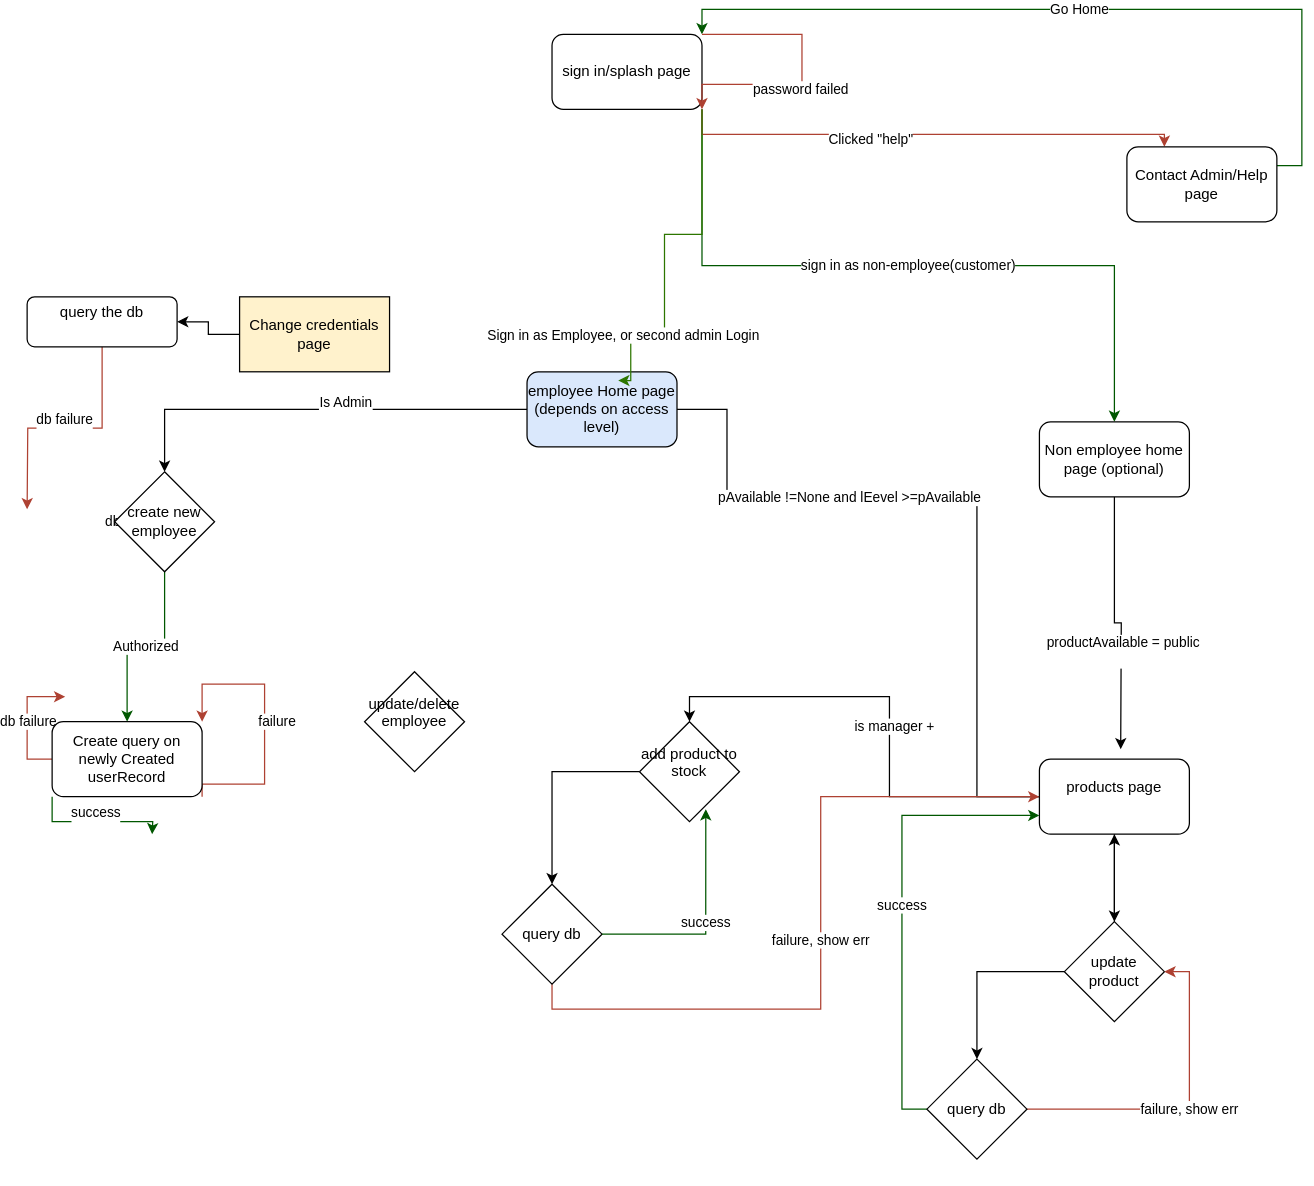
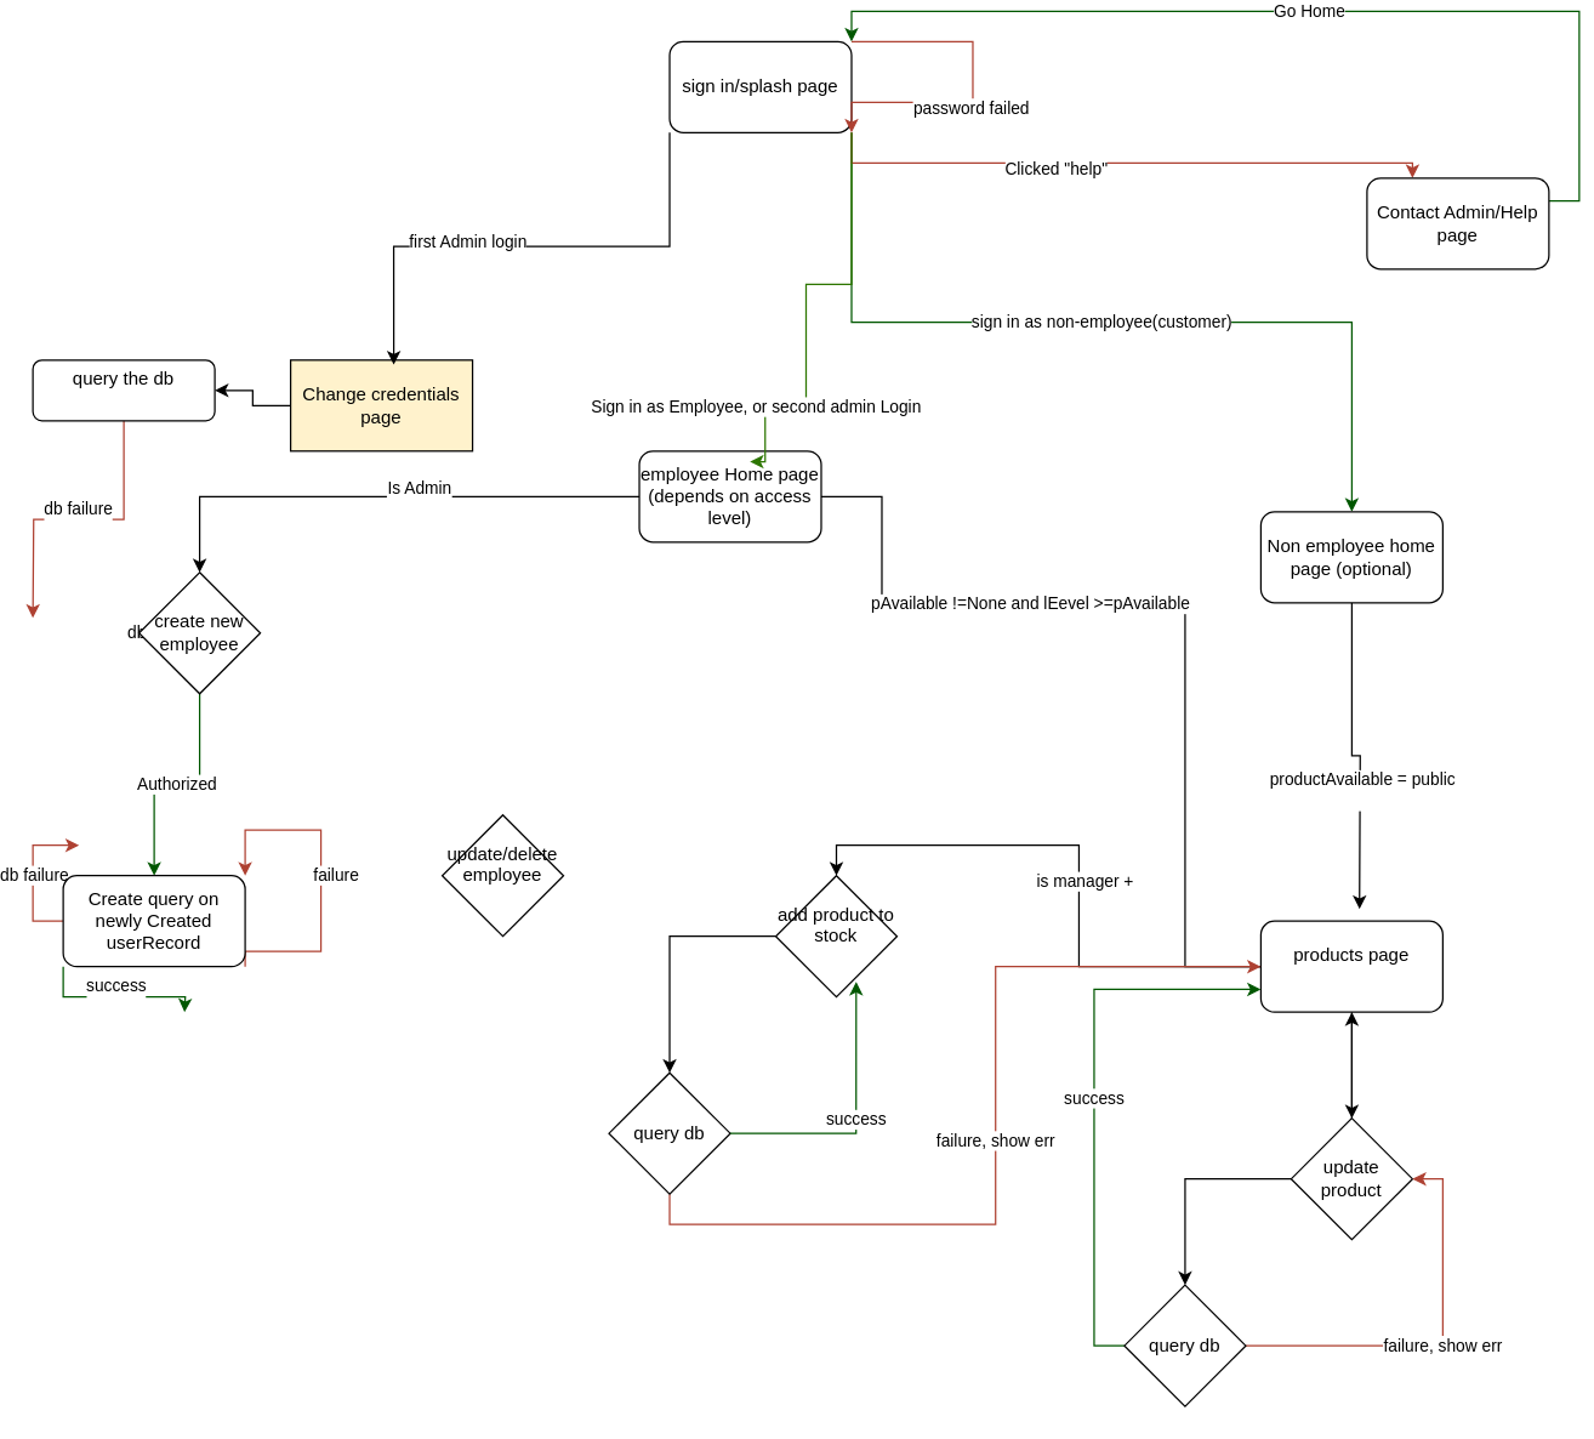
  <mxCell id="0" />
  <mxCell id="1" parent="0" />
  <mxCell id="2" value="sign in as non-employee(customer)" style="edgeStyle=orthogonalEdgeStyle;rounded=0;orthogonalLoop=1;jettySize=auto;html=1;exitX=1;exitY=1;exitDx=0;exitDy=0;entryX=0.5;entryY=0;entryDx=0;entryDy=0;fillColor=#008a00;strokeColor=#005700;" edge="1" parent="1" source="5" target="21"><mxGeometry relative="1" as="geometry" /></mxCell>
  <mxCell id="3" style="edgeStyle=orthogonalEdgeStyle;rounded=0;orthogonalLoop=1;jettySize=auto;html=1;exitX=1;exitY=1;exitDx=0;exitDy=0;fillColor=#fad9d5;strokeColor=#ae4132;" edge="1" parent="1" source="5" target="18"><mxGeometry relative="1" as="geometry"><Array as="points"><mxPoint x="560" y="100" /><mxPoint x="930" y="100" /></Array></mxGeometry></mxCell>
  <mxCell id="4" value="Clicked &quot;help&quot;" style="edgeLabel;html=1;align=center;verticalAlign=middle;resizable=0;points=[];" vertex="1" connectable="0" parent="3"><mxGeometry x="-0.229" y="-3" relative="1" as="geometry"><mxPoint as="offset" /></mxGeometry></mxCell>
  <mxCell id="5" value="sign in/splash page " style="rounded=1;whiteSpace=wrap;html=1;" vertex="1" parent="1"><mxGeometry x="440" y="20" width="120" height="60" as="geometry" /></mxCell>
  <mxCell id="6" style="edgeStyle=orthogonalEdgeStyle;rounded=0;orthogonalLoop=1;jettySize=auto;html=1;exitX=0;exitY=0.5;exitDx=0;exitDy=0;" edge="1" parent="1" source="10" target="24"><mxGeometry relative="1" as="geometry"><mxPoint x="290" y="370" as="targetPoint" /></mxGeometry></mxCell>
  <mxCell id="7" value="&lt;div&gt;Is Admin&lt;/div&gt;&lt;div&gt;&lt;br&gt;&lt;/div&gt;" style="edgeLabel;html=1;align=center;verticalAlign=middle;resizable=0;points=[];" vertex="1" connectable="0" parent="6"><mxGeometry x="-0.143" y="1" relative="1" as="geometry"><mxPoint as="offset" /></mxGeometry></mxCell>
  <mxCell id="8" style="edgeStyle=orthogonalEdgeStyle;rounded=0;orthogonalLoop=1;jettySize=auto;html=1;entryX=0.5;entryY=0;entryDx=0;entryDy=0;" edge="1" parent="1" source="40" target="35"><mxGeometry relative="1" as="geometry"><mxPoint x="694" y="520" as="targetPoint" /></mxGeometry></mxCell>
  <mxCell id="9" value="is manager +" style="edgeLabel;html=1;align=center;verticalAlign=middle;resizable=0;points=[];" vertex="1" connectable="0" parent="8"><mxGeometry x="-0.067" y="-3" relative="1" as="geometry"><mxPoint as="offset" /></mxGeometry></mxCell>
- <mxCell id="10" value="employee Home page (depends on access level)" style="rounded=1;whiteSpace=wrap;html=1;fillColor=#dae8fc;" vertex="1" parent="1"><mxGeometry x="420" y="290" width="120" height="60" as="geometry" /></mxCell>
+ <mxCell id="10" value="employee Home page (depends on access level)" style="rounded=1;whiteSpace=wrap;html=1;" vertex="1" parent="1"><mxGeometry x="420" y="290" width="120" height="60" as="geometry" /></mxCell>
  <mxCell id="11" style="edgeStyle=orthogonalEdgeStyle;rounded=0;orthogonalLoop=1;jettySize=auto;html=1;exitX=1;exitY=1;exitDx=0;exitDy=0;entryX=0.608;entryY=0.117;entryDx=0;entryDy=0;entryPerimeter=0;fillColor=#60a917;strokeColor=#2D7600;" edge="1" parent="1" source="5" target="10"><mxGeometry relative="1" as="geometry"><Array as="points"><mxPoint x="530" y="180" /><mxPoint x="530" y="260" /><mxPoint x="503" y="260" /></Array></mxGeometry></mxCell>
  <mxCell id="12" value="Sign in as Employee, or second admin Login" style="edgeLabel;html=1;align=center;verticalAlign=middle;resizable=0;points=[];" vertex="1" connectable="0" parent="11"><mxGeometry x="-0.297" y="2" relative="1" as="geometry"><mxPoint x="-64" y="78" as="offset" /></mxGeometry></mxCell>
  <mxCell id="13" style="edgeStyle=orthogonalEdgeStyle;rounded=0;orthogonalLoop=1;jettySize=auto;html=1;exitX=0;exitY=0.5;exitDx=0;exitDy=0;" edge="1" parent="1" source="14" target="30"><mxGeometry relative="1" as="geometry"><mxPoint x="80" y="260" as="targetPoint" /></mxGeometry></mxCell>
  <mxCell id="14" value="Change credentials page" style="rounded=0;whiteSpace=wrap;html=1;fillColor=#fff2cc;" vertex="1" parent="1"><mxGeometry x="190" y="230" width="120" height="60" as="geometry" /></mxCell>
+ <mxCell id="15" style="edgeStyle=orthogonalEdgeStyle;rounded=0;orthogonalLoop=1;jettySize=auto;html=1;exitX=0;exitY=1;exitDx=0;exitDy=0;entryX=0.567;entryY=0.05;entryDx=0;entryDy=0;entryPerimeter=0;" edge="1" parent="1" source="5" target="14"><mxGeometry relative="1" as="geometry" /></mxCell>
+ <mxCell id="16" value="first Admin login " style="edgeLabel;html=1;align=center;verticalAlign=middle;resizable=0;points=[];" vertex="1" connectable="0" parent="15"><mxGeometry x="0.248" y="-4" relative="1" as="geometry"><mxPoint as="offset" /></mxGeometry></mxCell>
  <mxCell id="17" value="Go Home" style="edgeStyle=orthogonalEdgeStyle;rounded=0;orthogonalLoop=1;jettySize=auto;html=1;exitX=1;exitY=0.25;exitDx=0;exitDy=0;entryX=1;entryY=0;entryDx=0;entryDy=0;fillColor=#008a00;strokeColor=#005700;" edge="1" parent="1" source="18" target="5"><mxGeometry relative="1" as="geometry" /></mxCell>
  <mxCell id="18" value="Contact Admin/Help page" style="rounded=1;whiteSpace=wrap;html=1;" vertex="1" parent="1"><mxGeometry x="900" y="110" width="120" height="60" as="geometry" /></mxCell>
  <mxCell id="19" style="edgeStyle=orthogonalEdgeStyle;rounded=0;orthogonalLoop=1;jettySize=auto;html=1;exitX=0.5;exitY=1;exitDx=0;exitDy=0;entryX=0.688;entryY=0.025;entryDx=0;entryDy=0;entryPerimeter=0;" edge="1" parent="1" source="21"><mxGeometry relative="1" as="geometry"><mxPoint x="895.04" y="592" as="targetPoint" /></mxGeometry></mxCell>
  <mxCell id="20" value="&lt;div&gt;productAvailable = public&lt;/div&gt;&lt;div&gt;&lt;br&gt;&lt;/div&gt;" style="edgeLabel;html=1;align=center;verticalAlign=middle;resizable=0;points=[];" vertex="1" connectable="0" parent="19"><mxGeometry x="0.245" y="1" relative="1" as="geometry"><mxPoint as="offset" /></mxGeometry></mxCell>
  <mxCell id="21" value="Non employee home page (optional)" style="rounded=1;whiteSpace=wrap;html=1;" vertex="1" parent="1"><mxGeometry x="830" y="330" width="120" height="60" as="geometry" /></mxCell>
  <mxCell id="22" value="Authorized" style="edgeStyle=orthogonalEdgeStyle;rounded=0;orthogonalLoop=1;jettySize=auto;html=1;exitX=0.5;exitY=1;exitDx=0;exitDy=0;fillColor=#008a00;strokeColor=#005700;entryX=0.5;entryY=0;entryDx=0;entryDy=0;" edge="1" parent="1" source="24" target="28"><mxGeometry relative="1" as="geometry"><mxPoint x="230" y="520" as="targetPoint" /></mxGeometry></mxCell>
  <mxCell id="23" value="db failure" style="edgeStyle=orthogonalEdgeStyle;rounded=0;orthogonalLoop=1;jettySize=auto;html=1;exitX=0;exitY=0.5;exitDx=0;exitDy=0;fillColor=#fad9d5;strokeColor=#ae4132;" edge="1" parent="1" source="24"><mxGeometry relative="1" as="geometry"><mxPoint x="120" y="410" as="targetPoint" /></mxGeometry></mxCell>
  <mxCell id="24" value="create new employee" style="rhombus;whiteSpace=wrap;html=1;" vertex="1" parent="1"><mxGeometry x="90" y="370" width="80" height="80" as="geometry" /></mxCell>
  <mxCell id="25" value="&lt;div&gt;success&lt;/div&gt;&lt;div&gt;&lt;br&gt;&lt;/div&gt;" style="edgeStyle=orthogonalEdgeStyle;rounded=0;orthogonalLoop=1;jettySize=auto;html=1;exitX=0;exitY=1;exitDx=0;exitDy=0;fillColor=#008a00;strokeColor=#005700;" edge="1" parent="1" source="28"><mxGeometry relative="1" as="geometry"><mxPoint x="120" y="660" as="targetPoint" /></mxGeometry></mxCell>
  <mxCell id="26" value="failure" style="edgeStyle=orthogonalEdgeStyle;rounded=0;orthogonalLoop=1;jettySize=auto;html=1;exitX=1;exitY=1;exitDx=0;exitDy=0;fillColor=#fad9d5;strokeColor=#ae4132;entryX=1;entryY=0;entryDx=0;entryDy=0;" edge="1" parent="1" source="28" target="28"><mxGeometry y="-10" relative="1" as="geometry"><mxPoint x="340" y="660" as="targetPoint" /><Array as="points"><mxPoint x="160" y="620" /><mxPoint x="210" y="620" /><mxPoint x="210" y="540" /><mxPoint x="160" y="540" /></Array><mxPoint as="offset" /></mxGeometry></mxCell>
  <mxCell id="27" value="db failure" style="edgeStyle=orthogonalEdgeStyle;rounded=0;orthogonalLoop=1;jettySize=auto;html=1;exitX=0;exitY=0.5;exitDx=0;exitDy=0;fillColor=#fad9d5;strokeColor=#ae4132;" edge="1" parent="1" source="28"><mxGeometry x="-0.004" relative="1" as="geometry"><mxPoint x="50" y="550" as="targetPoint" /><mxPoint x="1" as="offset" /></mxGeometry></mxCell>
  <mxCell id="28" value="Create query on newly Created userRecord" style="rounded=1;whiteSpace=wrap;html=1;" vertex="1" parent="1"><mxGeometry x="40" y="570" width="120" height="60" as="geometry" /></mxCell>
  <mxCell id="29" value="&lt;div&gt;db failure&lt;/div&gt;&lt;div&gt;&lt;br&gt;&lt;/div&gt;" style="edgeStyle=orthogonalEdgeStyle;rounded=0;orthogonalLoop=1;jettySize=auto;html=1;exitX=0.5;exitY=1;exitDx=0;exitDy=0;fillColor=#fad9d5;strokeColor=#ae4132;" edge="1" parent="1" source="30"><mxGeometry relative="1" as="geometry"><mxPoint x="20" y="400" as="targetPoint" /></mxGeometry></mxCell>
  <mxCell id="30" value="&lt;div&gt;query the db&lt;/div&gt;&lt;div&gt;&lt;br&gt;&lt;/div&gt;" style="rounded=1;whiteSpace=wrap;html=1;" vertex="1" parent="1"><mxGeometry x="20" y="230" width="120" height="40" as="geometry" /></mxCell>
  <mxCell id="31" style="edgeStyle=orthogonalEdgeStyle;rounded=0;orthogonalLoop=1;jettySize=auto;html=1;exitX=1;exitY=0;exitDx=0;exitDy=0;entryX=1;entryY=1;entryDx=0;entryDy=0;fillColor=#fad9d5;strokeColor=#ae4132;" edge="1" parent="1" source="5" target="5"><mxGeometry relative="1" as="geometry"><Array as="points"><mxPoint x="640" y="20" /><mxPoint x="640" y="60" /><mxPoint x="560" y="60" /></Array></mxGeometry></mxCell>
  <mxCell id="32" value="password failed" style="edgeLabel;html=1;align=center;verticalAlign=middle;resizable=0;points=[];" vertex="1" connectable="0" parent="31"><mxGeometry x="0.109" y="3" relative="1" as="geometry"><mxPoint as="offset" /></mxGeometry></mxCell>
  <mxCell id="33" value="&lt;div&gt;update/delete employee&lt;/div&gt;&lt;div&gt;&lt;br&gt;&lt;/div&gt;" style="rhombus;whiteSpace=wrap;html=1;" vertex="1" parent="1"><mxGeometry x="290" y="530" width="80" height="80" as="geometry" /></mxCell>
  <mxCell id="34" style="edgeStyle=orthogonalEdgeStyle;rounded=0;orthogonalLoop=1;jettySize=auto;html=1;exitX=0;exitY=0.5;exitDx=0;exitDy=0;entryX=0.5;entryY=0;entryDx=0;entryDy=0;" edge="1" parent="1" source="35" target="48"><mxGeometry relative="1" as="geometry" /></mxCell>
  <mxCell id="35" value="&lt;div&gt;add product to stock&lt;/div&gt;&lt;div&gt;&lt;br&gt;&lt;/div&gt;" style="rhombus;whiteSpace=wrap;html=1;" vertex="1" parent="1"><mxGeometry x="510" y="570" width="80" height="80" as="geometry" /></mxCell>
  <mxCell id="36" style="edgeStyle=orthogonalEdgeStyle;rounded=0;orthogonalLoop=1;jettySize=auto;html=1;exitX=1;exitY=0.5;exitDx=0;exitDy=0;entryX=0;entryY=0.5;entryDx=0;entryDy=0;" edge="1" parent="1" source="10"><mxGeometry relative="1" as="geometry"><mxPoint x="570" y="315" as="sourcePoint" /><mxPoint x="840" y="630" as="targetPoint" /><Array as="points"><mxPoint x="570" y="320" /><mxPoint x="580" y="320" /><mxPoint x="580" y="390" /><mxPoint x="780" y="390" /><mxPoint x="780" y="630" /></Array></mxGeometry></mxCell>
  <mxCell id="37" value="pAvailable !=None and lEevel &amp;gt;=pAvailable" style="edgeLabel;html=1;align=center;verticalAlign=middle;resizable=0;points=[];" vertex="1" connectable="0" parent="36"><mxGeometry x="-0.587" y="2" relative="1" as="geometry"><mxPoint x="81" y="2" as="offset" /></mxGeometry></mxCell>
  <mxCell id="38" style="edgeStyle=orthogonalEdgeStyle;rounded=0;orthogonalLoop=1;jettySize=auto;html=1;exitX=0.5;exitY=1;exitDx=0;exitDy=0;" edge="1" parent="1"><mxGeometry relative="1" as="geometry"><mxPoint x="880" y="670" as="sourcePoint" /><mxPoint x="880" y="670" as="targetPoint" /></mxGeometry></mxCell>
  <mxCell id="39" style="rounded=0;orthogonalLoop=1;jettySize=auto;html=1;exitX=0.5;exitY=1;exitDx=0;exitDy=0;entryX=0.5;entryY=0;entryDx=0;entryDy=0;" edge="1" parent="1" source="40" target="42"><mxGeometry relative="1" as="geometry" /></mxCell>
  <mxCell id="40" value="&lt;div&gt;products page&lt;/div&gt;&lt;div&gt;&lt;br&gt;&lt;/div&gt;" style="rounded=1;whiteSpace=wrap;html=1;" vertex="1" parent="1"><mxGeometry x="830" y="600" width="120" height="60" as="geometry" /></mxCell>
  <mxCell id="41" style="edgeStyle=orthogonalEdgeStyle;rounded=0;orthogonalLoop=1;jettySize=auto;html=1;exitX=0.5;exitY=0;exitDx=0;exitDy=0;entryX=0.5;entryY=1;entryDx=0;entryDy=0;" edge="1" parent="1" source="42" target="40"><mxGeometry relative="1" as="geometry" /></mxCell>
  <mxCell id="42" value="update product" style="rhombus;whiteSpace=wrap;html=1;" vertex="1" parent="1"><mxGeometry x="850" y="730" width="80" height="80" as="geometry" /></mxCell>
  <mxCell id="43" style="edgeStyle=orthogonalEdgeStyle;rounded=0;orthogonalLoop=1;jettySize=auto;html=1;exitX=0;exitY=0.5;exitDx=0;exitDy=0;entryX=0.5;entryY=0;entryDx=0;entryDy=0;" edge="1" parent="1" source="42" target="46"><mxGeometry relative="1" as="geometry" /></mxCell>
  <mxCell id="44" value="success" style="edgeStyle=orthogonalEdgeStyle;rounded=0;orthogonalLoop=1;jettySize=auto;html=1;exitX=0;exitY=0.5;exitDx=0;exitDy=0;entryX=0;entryY=0.75;entryDx=0;entryDy=0;fillColor=#008a00;strokeColor=#005700;" edge="1" parent="1" source="46" target="40"><mxGeometry relative="1" as="geometry" /></mxCell>
  <mxCell id="45" value="failure, show err" style="edgeStyle=orthogonalEdgeStyle;rounded=0;orthogonalLoop=1;jettySize=auto;html=1;exitX=1;exitY=0.5;exitDx=0;exitDy=0;entryX=1;entryY=0.5;entryDx=0;entryDy=0;fillColor=#fad9d5;strokeColor=#ae4132;" edge="1" parent="1" source="46" target="42"><mxGeometry relative="1" as="geometry" /></mxCell>
  <mxCell id="46" value="query db" style="rhombus;whiteSpace=wrap;html=1;" vertex="1" parent="1"><mxGeometry x="740" y="840" width="80" height="80" as="geometry" /></mxCell>
  <mxCell id="47" value="failure, show err" style="edgeStyle=orthogonalEdgeStyle;rounded=0;orthogonalLoop=1;jettySize=auto;html=1;exitX=0.5;exitY=1;exitDx=0;exitDy=0;entryX=0;entryY=0.5;entryDx=0;entryDy=0;fillColor=#fad9d5;strokeColor=#ae4132;" edge="1" parent="1" source="48" target="40"><mxGeometry relative="1" as="geometry" /></mxCell>
  <mxCell id="48" value="query db" style="rhombus;whiteSpace=wrap;html=1;" vertex="1" parent="1"><mxGeometry x="400" y="700" width="80" height="80" as="geometry" /></mxCell>
  <mxCell id="49" value="success" style="edgeStyle=orthogonalEdgeStyle;rounded=0;orthogonalLoop=1;jettySize=auto;html=1;exitX=1;exitY=0.5;exitDx=0;exitDy=0;entryX=0.663;entryY=0.875;entryDx=0;entryDy=0;entryPerimeter=0;fillColor=#008a00;strokeColor=#005700;" edge="1" parent="1" source="48" target="35"><mxGeometry relative="1" as="geometry" /></mxCell>
